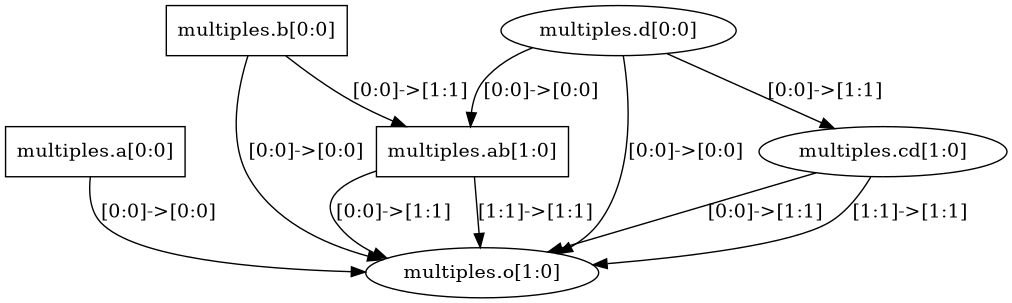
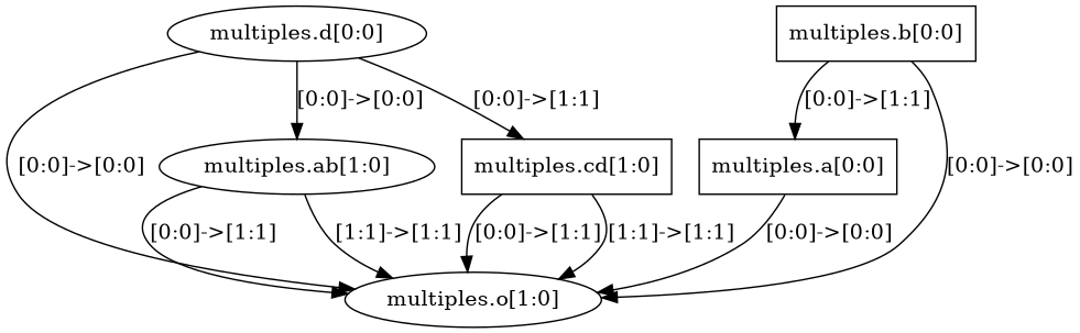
  digraph {
    node [shape=ellipse]
    n1 [label="multiples.a[0:0]" shape=rectangle]
    n2 [label="multiples.o[1:0]"]
-   n3 [label="multiples.ab[1:0]" shape=box]
+   n3 [label="multiples.ab[1:0]"]
    n4 [label="multiples.b[0:0]" shape=rectangle]
-   n5 [label="multiples.cd[1:0]"]
+   n5 [label="multiples.cd[1:0]" shape=box]
    n6 [label="multiples.d[0:0]"]
    n1 -> n2 [label="[0:0]->[0:0]"]
    n3 -> n2 [label="[0:0]->[1:1]"]
    n3 -> n2 [label="[1:1]->[1:1]"]
    n4 -> n2 [label="[0:0]->[0:0]"]
-   n4 -> n3 [label="[0:0]->[1:1]"]
+   n4 -> n1 [label="[0:0]->[1:1]"]
    n5 -> n2 [label="[0:0]->[1:1]"]
    n5 -> n2 [label="[1:1]->[1:1]"]
    n6 -> n2 [label="[0:0]->[0:0]"]
    n6 -> n3 [label="[0:0]->[0:0]"]
    n6 -> n5 [label="[0:0]->[1:1]"]
  }
